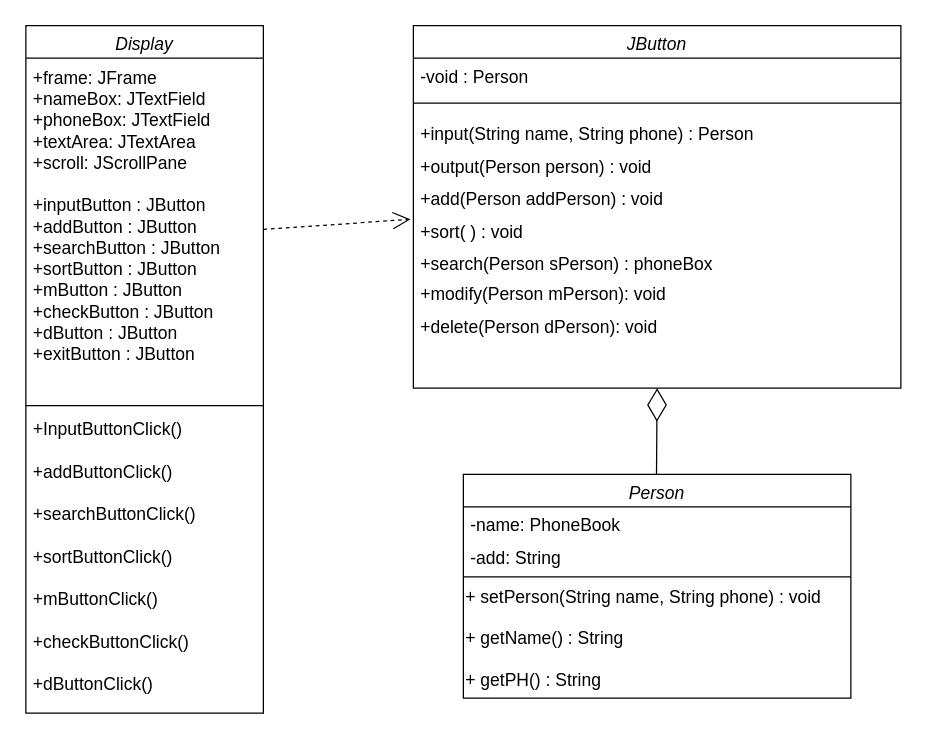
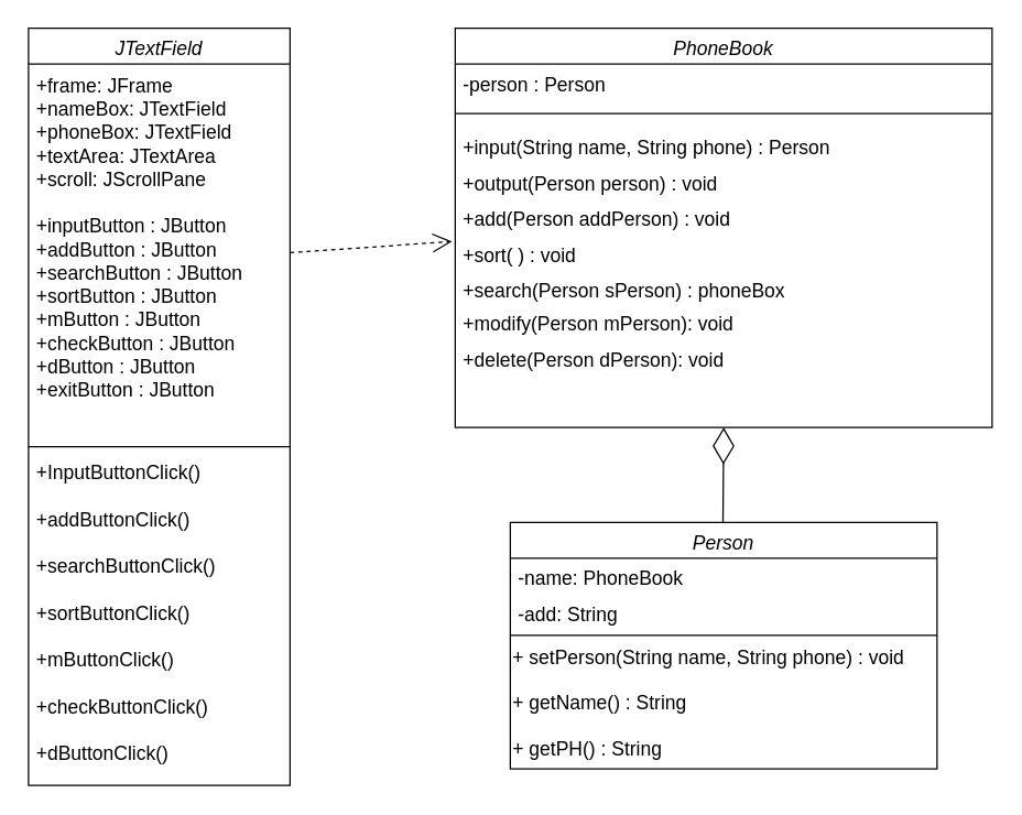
  <mxCell id="0" />
  <mxCell id="1" parent="0" />
- <mxCell id="2" value="JButton" style="swimlane;fontStyle=2;align=center;verticalAlign=top;childLayout=stackLayout;horizontal=1;startSize=26;horizontalStack=0;resizeParent=1;resizeLast=0;collapsible=1;marginBottom=0;rounded=0;shadow=0;strokeWidth=1;fontSize=14;" parent="1" vertex="1"><mxGeometry x="330" y="20" width="390" height="290" as="geometry"><mxRectangle x="230" y="140" width="160" height="26" as="alternateBounds" /></mxGeometry></mxCell>
- <mxCell id="3" value="-void : Person" style="text;align=left;verticalAlign=top;spacingLeft=4;spacingRight=4;overflow=hidden;rotatable=0;points=[[0,0.5],[1,0.5]];portConstraint=eastwest;fontSize=14;" parent="2" vertex="1"><mxGeometry y="26" width="390" height="26" as="geometry" /></mxCell>
+ <mxCell id="2" value="PhoneBook" style="swimlane;fontStyle=2;align=center;verticalAlign=top;childLayout=stackLayout;horizontal=1;startSize=26;horizontalStack=0;resizeParent=1;resizeLast=0;collapsible=1;marginBottom=0;rounded=0;shadow=0;strokeWidth=1;fontSize=14;" parent="1" vertex="1"><mxGeometry x="330" y="20" width="390" height="290" as="geometry"><mxRectangle x="230" y="140" width="160" height="26" as="alternateBounds" /></mxGeometry></mxCell>
+ <mxCell id="3" value="-person : Person" style="text;align=left;verticalAlign=top;spacingLeft=4;spacingRight=4;overflow=hidden;rotatable=0;points=[[0,0.5],[1,0.5]];portConstraint=eastwest;fontSize=14;" parent="2" vertex="1"><mxGeometry y="26" width="390" height="26" as="geometry" /></mxCell>
  <mxCell id="4" value="" style="line;html=1;strokeWidth=1;align=left;verticalAlign=middle;spacingTop=-1;spacingLeft=3;spacingRight=3;rotatable=0;labelPosition=right;points=[];portConstraint=eastwest;fontSize=14;" parent="2" vertex="1"><mxGeometry y="52" width="390" height="20" as="geometry" /></mxCell>
  <mxCell id="5" value="+input(String name, String phone) : Person" style="text;strokeColor=none;fillColor=none;align=left;verticalAlign=top;spacingLeft=4;spacingRight=4;overflow=hidden;rotatable=0;points=[[0,0.5],[1,0.5]];portConstraint=eastwest;fontSize=14;" vertex="1" parent="2"><mxGeometry y="72" width="390" height="26" as="geometry" /></mxCell>
  <mxCell id="6" value="+output(Person person) : void " style="text;strokeColor=none;fillColor=none;align=left;verticalAlign=top;spacingLeft=4;spacingRight=4;overflow=hidden;rotatable=0;points=[[0,0.5],[1,0.5]];portConstraint=eastwest;fontSize=14;" vertex="1" parent="2"><mxGeometry y="98" width="390" height="26" as="geometry" /></mxCell>
  <mxCell id="7" value="+add(Person addPerson) : void" style="text;strokeColor=none;fillColor=none;align=left;verticalAlign=top;spacingLeft=4;spacingRight=4;overflow=hidden;rotatable=0;points=[[0,0.5],[1,0.5]];portConstraint=eastwest;fontSize=14;" parent="2" vertex="1"><mxGeometry y="124" width="390" height="26" as="geometry" /></mxCell>
  <mxCell id="8" value="+sort( ) : void" style="text;strokeColor=none;fillColor=none;align=left;verticalAlign=top;spacingLeft=4;spacingRight=4;overflow=hidden;rotatable=0;points=[[0,0.5],[1,0.5]];portConstraint=eastwest;fontSize=14;" parent="2" vertex="1"><mxGeometry y="150" width="390" height="26" as="geometry" /></mxCell>
  <mxCell id="9" value="+search(Person sPerson) : phoneBox" style="text;strokeColor=none;fillColor=none;align=left;verticalAlign=top;spacingLeft=4;spacingRight=4;overflow=hidden;rotatable=0;points=[[0,0.5],[1,0.5]];portConstraint=eastwest;fontSize=14;" parent="2" vertex="1"><mxGeometry y="176" width="390" height="24" as="geometry" /></mxCell>
  <mxCell id="10" value="+modify(Person mPerson): void" style="text;strokeColor=none;fillColor=none;align=left;verticalAlign=top;spacingLeft=4;spacingRight=4;overflow=hidden;rotatable=0;points=[[0,0.5],[1,0.5]];portConstraint=eastwest;fontSize=14;" parent="2" vertex="1"><mxGeometry y="200" width="390" height="26" as="geometry" /></mxCell>
  <mxCell id="11" value="+delete(Person dPerson): void" style="text;strokeColor=none;fillColor=none;align=left;verticalAlign=top;spacingLeft=4;spacingRight=4;overflow=hidden;rotatable=0;points=[[0,0.5],[1,0.5]];portConstraint=eastwest;fontSize=14;" parent="2" vertex="1"><mxGeometry y="226" width="390" height="26" as="geometry" /></mxCell>
  <mxCell id="12" value="Person" style="swimlane;fontStyle=2;align=center;verticalAlign=top;childLayout=stackLayout;horizontal=1;startSize=26;horizontalStack=0;resizeParent=1;resizeLast=0;collapsible=1;marginBottom=0;rounded=0;shadow=0;strokeWidth=1;fontSize=14;" parent="1" vertex="1"><mxGeometry x="370" y="379" width="310" height="179" as="geometry"><mxRectangle x="230" y="140" width="160" height="26" as="alternateBounds" /></mxGeometry></mxCell>
  <mxCell id="13" value="-name: PhoneBook" style="text;align=left;verticalAlign=top;spacingLeft=4;spacingRight=4;overflow=hidden;rotatable=0;points=[[0,0.5],[1,0.5]];portConstraint=eastwest;fontSize=14;" parent="12" vertex="1"><mxGeometry y="26" width="310" height="26" as="geometry" /></mxCell>
  <mxCell id="14" value="-add: String" style="text;align=left;verticalAlign=top;spacingLeft=4;spacingRight=4;overflow=hidden;rotatable=0;points=[[0,0.5],[1,0.5]];portConstraint=eastwest;rounded=0;shadow=0;html=0;fontSize=14;" parent="12" vertex="1"><mxGeometry y="52" width="310" height="26" as="geometry" /></mxCell>
  <mxCell id="15" value="" style="line;html=1;strokeWidth=1;align=left;verticalAlign=middle;spacingTop=-1;spacingLeft=3;spacingRight=3;rotatable=0;labelPosition=right;points=[];portConstraint=eastwest;fontSize=14;" parent="12" vertex="1"><mxGeometry y="78" width="310" height="8" as="geometry" /></mxCell>
  <mxCell id="16" value="+ setPerson(String name, String phone) : void&lt;br style=&quot;font-size: 14px;&quot;&gt;&lt;br style=&quot;font-size: 14px;&quot;&gt;+ getName() : String&lt;br style=&quot;font-size: 14px;&quot;&gt;&lt;br style=&quot;font-size: 14px;&quot;&gt;+ getPH() : String" style="text;html=1;align=left;verticalAlign=middle;resizable=0;points=[];autosize=1;fontSize=14;" parent="12" vertex="1"><mxGeometry y="86" width="310" height="90" as="geometry" /></mxCell>
- <mxCell id="17" value="Display" style="swimlane;fontStyle=2;align=center;verticalAlign=top;childLayout=stackLayout;horizontal=1;startSize=26;horizontalStack=0;resizeParent=1;resizeParentMax=0;resizeLast=0;collapsible=1;marginBottom=0;fontSize=14;" parent="1" vertex="1"><mxGeometry x="20" y="20" width="190" height="550" as="geometry" /></mxCell>
+ <mxCell id="17" value="JTextField" style="swimlane;fontStyle=2;align=center;verticalAlign=top;childLayout=stackLayout;horizontal=1;startSize=26;horizontalStack=0;resizeParent=1;resizeParentMax=0;resizeLast=0;collapsible=1;marginBottom=0;fontSize=14;" parent="1" vertex="1"><mxGeometry x="20" y="20" width="190" height="550" as="geometry" /></mxCell>
  <mxCell id="18" value="+frame: JFrame&#10;+nameBox: JTextField&#10;+phoneBox: JTextField&#10;+textArea: JTextArea&#10;+scroll: JScrollPane&#10;&#10;+inputButton : JButton&#10;+addButton : JButton&#10;+searchButton : JButton&#10;+sortButton : JButton&#10;+mButton : JButton&#10;+checkButton : JButton&#10;+dButton : JButton&#10;+exitButton : JButton&#10;" style="text;strokeColor=none;fillColor=none;align=left;verticalAlign=top;spacingLeft=4;spacingRight=4;overflow=hidden;rotatable=0;points=[[0,0.5],[1,0.5]];portConstraint=eastwest;spacing=2;spacingTop=1;fontSize=14;" parent="17" vertex="1"><mxGeometry y="26" width="190" height="274" as="geometry" /></mxCell>
  <mxCell id="19" value="" style="line;strokeWidth=1;fillColor=none;align=left;verticalAlign=middle;spacingTop=-1;spacingLeft=3;spacingRight=3;rotatable=0;labelPosition=right;points=[];portConstraint=eastwest;fontSize=14;" parent="17" vertex="1"><mxGeometry y="300" width="190" height="8" as="geometry" /></mxCell>
  <mxCell id="20" value="+InputButtonClick()&#10;&#10;+addButtonClick()&#10;&#10;+searchButtonClick()&#10;&#10;+sortButtonClick()&#10;&#10;+mButtonClick()&#10;&#10;+checkButtonClick()&#10;&#10;+dButtonClick()&#10;&#10;+exitButtonClick()&#10;" style="text;strokeColor=none;fillColor=none;align=left;verticalAlign=top;spacingLeft=4;spacingRight=4;overflow=hidden;rotatable=0;points=[[0,0.5],[1,0.5]];portConstraint=eastwest;fontSize=14;" parent="17" vertex="1"><mxGeometry y="308" width="190" height="242" as="geometry" /></mxCell>
  <mxCell id="21" value="" style="endArrow=diamondThin;endFill=0;endSize=24;html=1;fontSize=14;" parent="1" edge="1"><mxGeometry width="160" relative="1" as="geometry"><mxPoint x="524.5" y="379" as="sourcePoint" /><mxPoint x="525" y="310" as="targetPoint" /></mxGeometry></mxCell>
  <mxCell id="22" value="" style="endArrow=open;endSize=12;dashed=1;html=1;entryX=-0.006;entryY=0.192;entryDx=0;entryDy=0;entryPerimeter=0;exitX=1;exitY=0.5;exitDx=0;exitDy=0;" parent="1" target="8" edge="1" source="18"><mxGeometry width="160" relative="1" as="geometry"><mxPoint x="170" y="147" as="sourcePoint" /><mxPoint x="330" y="150" as="targetPoint" /></mxGeometry></mxCell>
